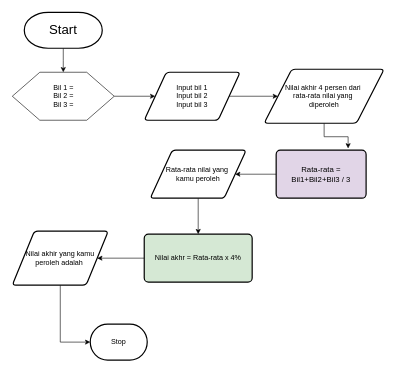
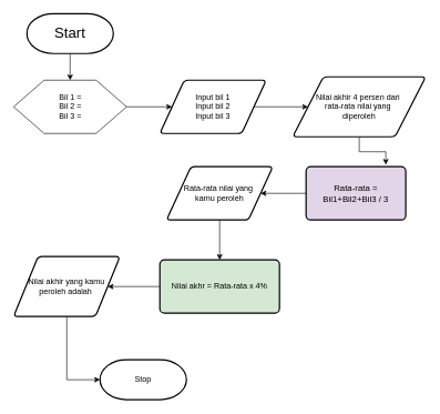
  <mxCell id="0" />
  <mxCell id="1" parent="0" />
  <mxCell id="2" style="edgeStyle=orthogonalEdgeStyle;rounded=0;orthogonalLoop=1;jettySize=auto;html=1;" edge="1" parent="1" source="3"><mxGeometry relative="1" as="geometry"><mxPoint x="105" y="120" as="targetPoint" /></mxGeometry></mxCell>
  <mxCell id="3" value="&lt;font style=&quot;font-size: 22px&quot;&gt;Start&lt;/font&gt;" style="strokeWidth=2;html=1;shape=mxgraph.flowchart.terminator;whiteSpace=wrap;" vertex="1" parent="1"><mxGeometry x="40" y="20" width="130" height="60" as="geometry" /></mxCell>
  <mxCell id="4" style="edgeStyle=orthogonalEdgeStyle;rounded=0;orthogonalLoop=1;jettySize=auto;html=1;entryX=0;entryY=0.5;entryDx=0;entryDy=0;" edge="1" parent="1" source="5" target="7"><mxGeometry relative="1" as="geometry"><mxPoint x="250" y="160" as="targetPoint" /></mxGeometry></mxCell>
  <mxCell id="5" value="Bil 1 =&lt;br&gt;Bil 2 =&lt;br&gt;Bil 3 =" style="verticalLabelPosition=middle;verticalAlign=middle;html=1;shape=hexagon;perimeter=hexagonPerimeter2;arcSize=6;size=0.27;labelPosition=center;align=center;" vertex="1" parent="1"><mxGeometry x="20" y="120" width="170" height="80" as="geometry" /></mxCell>
  <mxCell id="6" style="edgeStyle=orthogonalEdgeStyle;rounded=0;orthogonalLoop=1;jettySize=auto;html=1;" edge="1" parent="1" source="7" target="9"><mxGeometry relative="1" as="geometry"><mxPoint x="450" y="160" as="targetPoint" /></mxGeometry></mxCell>
  <mxCell id="7" value="Input bil 1&lt;br&gt;Input bil 2&lt;br&gt;Input bil 3" style="shape=parallelogram;html=1;strokeWidth=2;perimeter=parallelogramPerimeter;whiteSpace=wrap;rounded=1;arcSize=12;size=0.23;" vertex="1" parent="1"><mxGeometry x="240" y="120" width="160" height="80" as="geometry" /></mxCell>
  <mxCell id="8" value="" style="edgeStyle=orthogonalEdgeStyle;rounded=0;orthogonalLoop=1;jettySize=auto;html=1;entryX=0.8;entryY=-0.037;entryDx=0;entryDy=0;entryPerimeter=0;" edge="1" parent="1" source="9" target="11"><mxGeometry relative="1" as="geometry" /></mxCell>
  <mxCell id="9" value="Nilai akhir 4 persen dari&amp;nbsp;&lt;br&gt;rata-rata nilai yang&amp;nbsp;&lt;br&gt;diperoleh" style="shape=parallelogram;html=1;strokeWidth=2;perimeter=parallelogramPerimeter;whiteSpace=wrap;rounded=1;arcSize=12;size=0.23;" vertex="1" parent="1"><mxGeometry x="440" y="115" width="200" height="90" as="geometry" /></mxCell>
  <mxCell id="10" value="" style="edgeStyle=orthogonalEdgeStyle;rounded=0;orthogonalLoop=1;jettySize=auto;html=1;" edge="1" parent="1" source="11" target="13"><mxGeometry relative="1" as="geometry" /></mxCell>
  <mxCell id="11" value="&lt;font style=&quot;font-size: 13px&quot;&gt;Rata-rata = Bil1+Bil2+Bil3 / 3&lt;/font&gt;" style="rounded=1;whiteSpace=wrap;html=1;absoluteArcSize=1;arcSize=14;strokeWidth=2;fillColor=#e1d5e7;" vertex="1" parent="1"><mxGeometry x="460" y="250" width="150" height="80" as="geometry" /></mxCell>
  <mxCell id="12" value="" style="edgeStyle=orthogonalEdgeStyle;rounded=0;orthogonalLoop=1;jettySize=auto;html=1;" edge="1" parent="1" source="13" target="15"><mxGeometry relative="1" as="geometry" /></mxCell>
  <mxCell id="13" value="Rata-rata nilai yang&amp;nbsp;&lt;br&gt;kamu peroleh" style="shape=parallelogram;html=1;strokeWidth=2;perimeter=parallelogramPerimeter;whiteSpace=wrap;rounded=1;arcSize=12;size=0.23;" vertex="1" parent="1"><mxGeometry x="250" y="250" width="160" height="80" as="geometry" /></mxCell>
  <mxCell id="14" value="" style="edgeStyle=orthogonalEdgeStyle;rounded=0;orthogonalLoop=1;jettySize=auto;html=1;" edge="1" parent="1" source="15" target="17"><mxGeometry relative="1" as="geometry" /></mxCell>
  <mxCell id="15" value="Nilai akhr = Rata-rata x 4%" style="rounded=1;whiteSpace=wrap;html=1;absoluteArcSize=1;arcSize=14;strokeWidth=2;fillColor=#d5e8d4;" vertex="1" parent="1"><mxGeometry x="240" y="390" width="180" height="80" as="geometry" /></mxCell>
  <mxCell id="16" style="edgeStyle=orthogonalEdgeStyle;rounded=0;orthogonalLoop=1;jettySize=auto;html=1;entryX=0;entryY=0.5;entryDx=0;entryDy=0;entryPerimeter=0;" edge="1" parent="1" source="17" target="18"><mxGeometry relative="1" as="geometry"><mxPoint x="100" y="570" as="targetPoint" /></mxGeometry></mxCell>
  <mxCell id="17" value="Nilai akhir yang kamu peroleh adalah&amp;nbsp;" style="shape=parallelogram;html=1;strokeWidth=2;perimeter=parallelogramPerimeter;whiteSpace=wrap;rounded=1;arcSize=12;size=0.23;" vertex="1" parent="1"><mxGeometry x="20" y="385" width="160" height="90" as="geometry" /></mxCell>
- <mxCell id="18" value="Stop" style="strokeWidth=2;html=1;shape=mxgraph.flowchart.terminator;whiteSpace=wrap;" vertex="1" parent="1"><mxGeometry x="150" y="540" width="95" height="60" as="geometry" /></mxCell>
+ <mxCell id="18" value="Stop" style="strokeWidth=2;html=1;shape=mxgraph.flowchart.terminator;whiteSpace=wrap;" vertex="1" parent="1"><mxGeometry x="150" y="540" width="130" height="60" as="geometry" /></mxCell>
